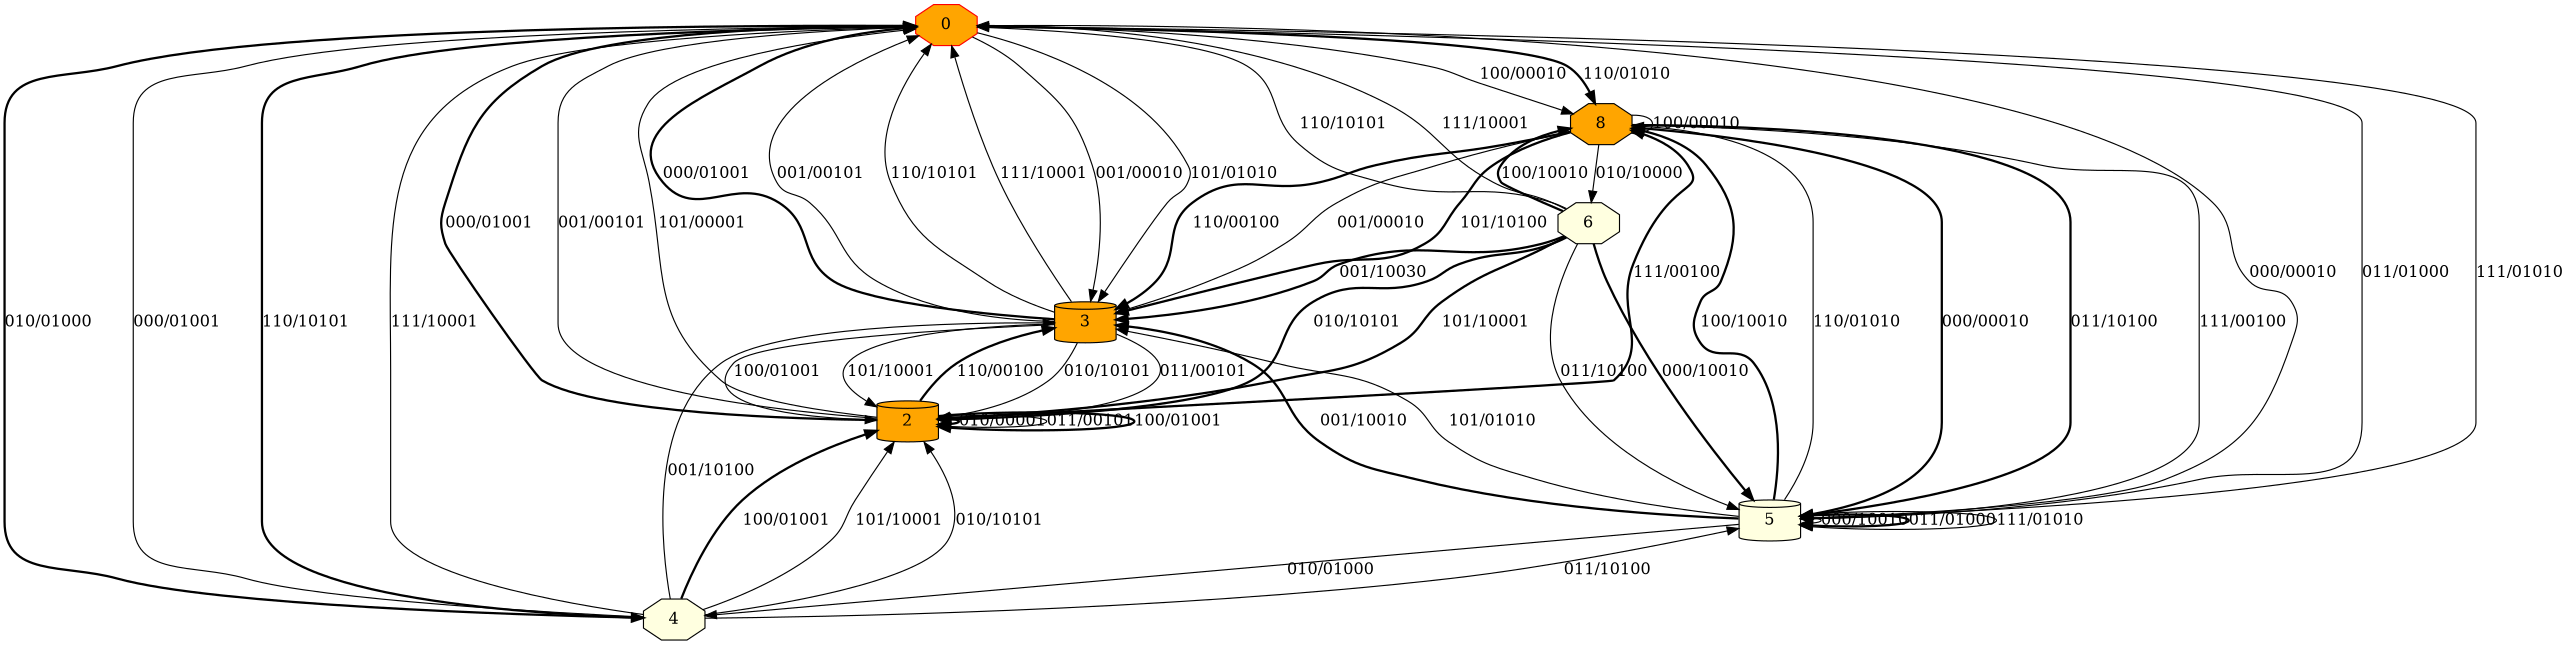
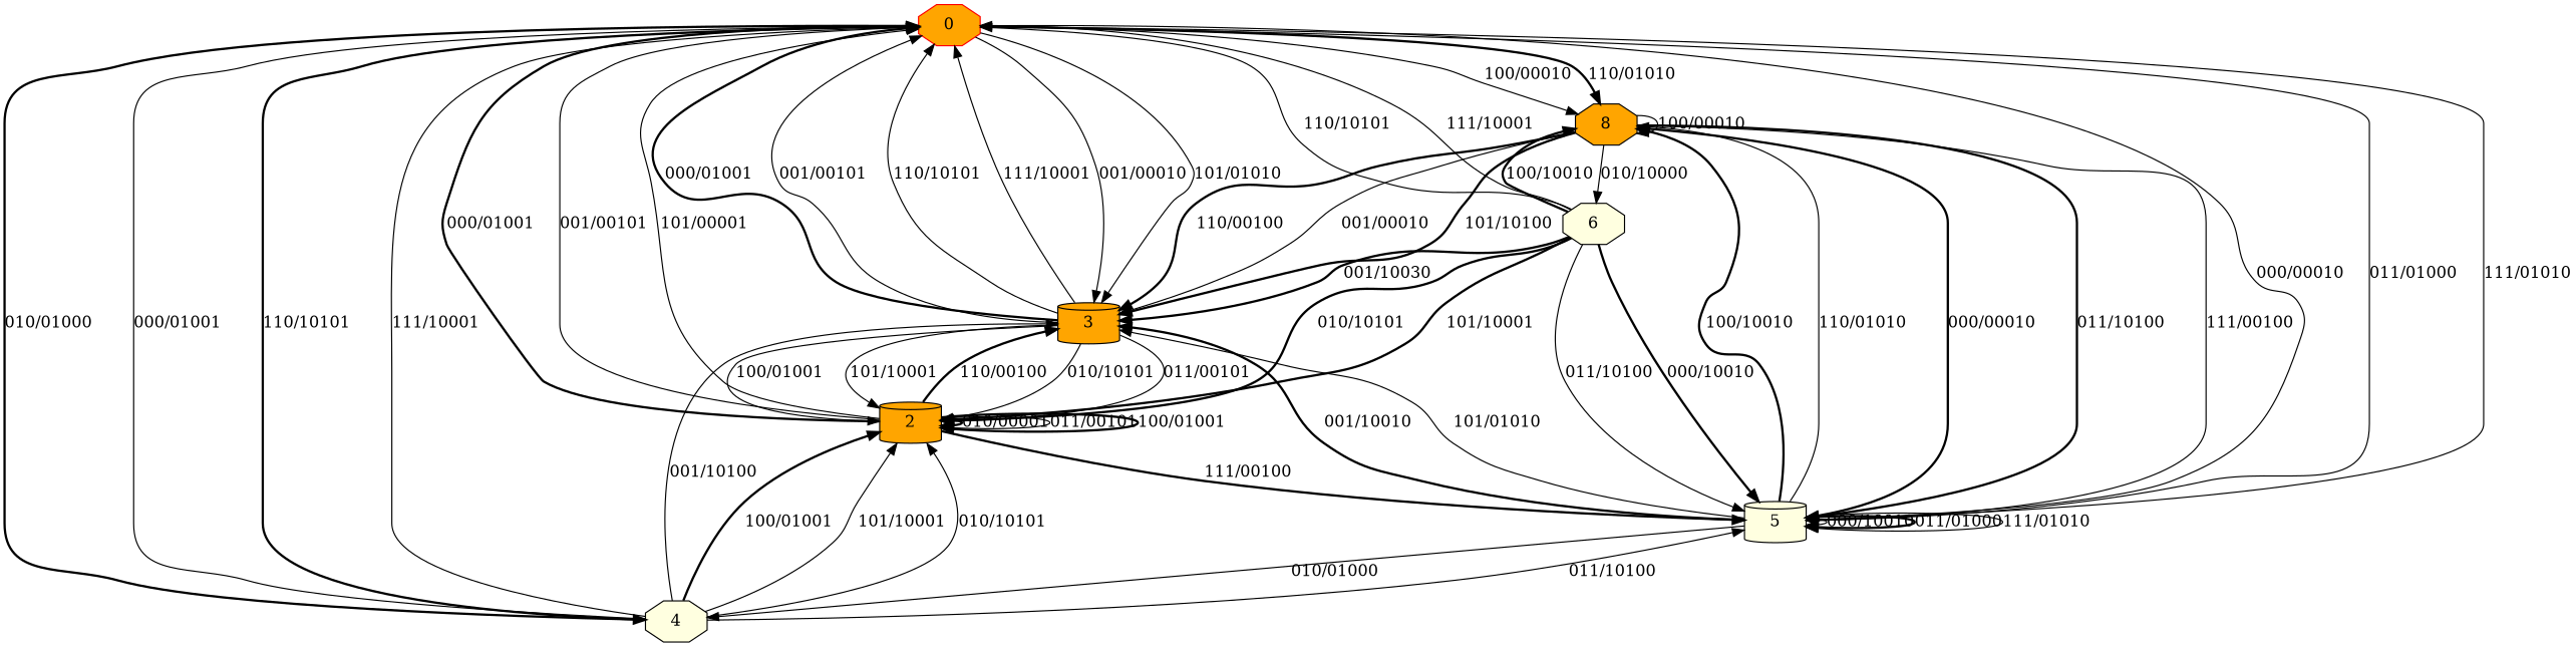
  digraph {
    node [fillcolor=orange shape=octagon style=filled]
    edge [style=solid]
    0 [color=red]
    n2 [label=8]
    3 [shape=cylinder]
    4 [fillcolor=lightyellow]
    5 [fillcolor=lightyellow shape=cylinder]
    6 [fillcolor=lightyellow]
    2 [shape=cylinder]
    0 -> n2 [label="100/00010"]
    0 -> n2 [label="110/01010" style=bold]
    0 -> 3 [label="001/00010"]
    0 -> 3 [label="101/01010"]
    0 -> 4 [label="010/01000" style=bold]
    0 -> 5 [label="000/00010"]
    0 -> 5 [label="011/01000"]
    0 -> 5 [label="111/01010"]
    n2 -> n2 [label="100/00010"]
    n2 -> 3 [label="001/00010"]
    n2 -> 3 [label="101/10100" style=bold]
    n2 -> 3 [label="110/00100" style=bold]
    n2 -> 5 [label="000/00010" style=bold]
    n2 -> 5 [label="011/10100" style=bold]
    n2 -> 5 [label="111/00100"]
    n2 -> 6 [label="010/10000"]
    3 -> 0 [label="000/01001" style=bold]
    3 -> 0 [label="001/00101"]
    3 -> 0 [label="110/10101"]
    3 -> 0 [label="111/10001"]
    3 -> 2 [label="010/10101"]
    3 -> 2 [label="011/00101"]
    3 -> 2 [label="100/01001"]
    3 -> 2 [label="101/10001"]
    4 -> 0 [label="000/01001"]
    4 -> 0 [label="110/10101" style=bold]
    4 -> 0 [label="111/10001"]
    4 -> 3 [label="001/10100"]
    4 -> 5 [label="011/10100"]
    4 -> 2 [label="010/10101"]
    4 -> 2 [label="100/01001" style=bold]
    4 -> 2 [label="101/10001"]
    5 -> n2 [label="100/10010" style=bold]
    5 -> n2 [label="110/01010"]
    5 -> 3 [label="001/10010" style=bold]
    5 -> 3 [label="101/01010"]
    5 -> 4 [label="010/01000"]
    5 -> 5 [label="000/10010"]
    5 -> 5 [label="011/01000" style=bold]
    5 -> 5 [label="111/01010"]
    6 -> 0 [label="110/10101"]
    6 -> 0 [label="111/10001"]
    6 -> n2 [label="100/10010" style=bold]
    6 -> 3 [label="001/10030" style=bold]
    6 -> 5 [label="000/10010" style=bold]
    6 -> 5 [label="011/10100"]
    6 -> 2 [label="010/10101" style=bold]
    6 -> 2 [label="101/10001" style=bold]
    2 -> 0 [label="000/01001" style=bold]
    2 -> 0 [label="001/00101"]
    2 -> 0 [label="101/00001"]
    2 -> 3 [label="110/00100" style=bold]
-   2 -> n2 [label="111/00100" style=bold]
+   2 -> 5 [label="111/00100" style=bold]
    2 -> 2 [label="010/00001" style=bold]
    2 -> 2 [label="011/00101"]
    2 -> 2 [label="100/01001" style=bold]
  }
